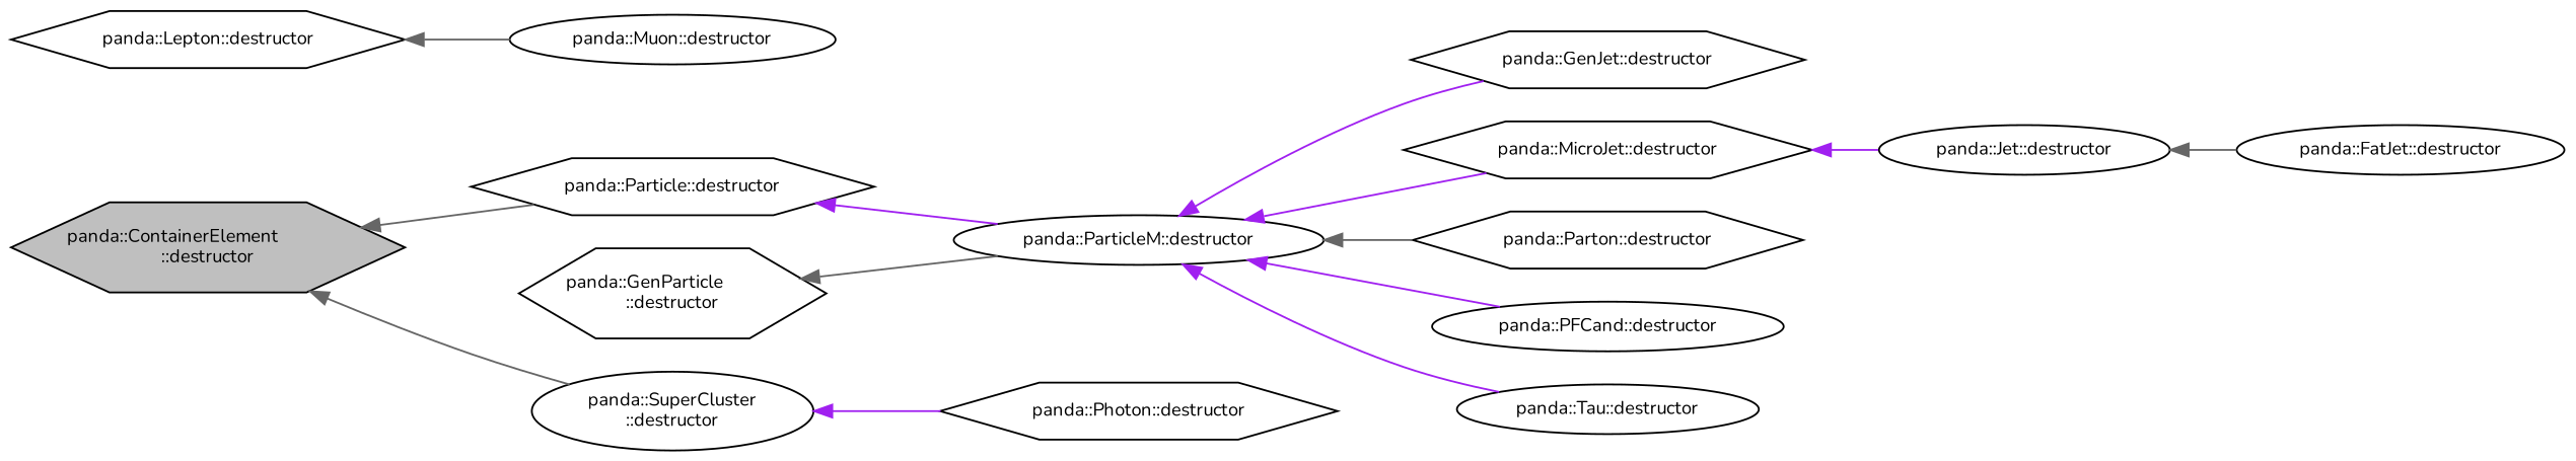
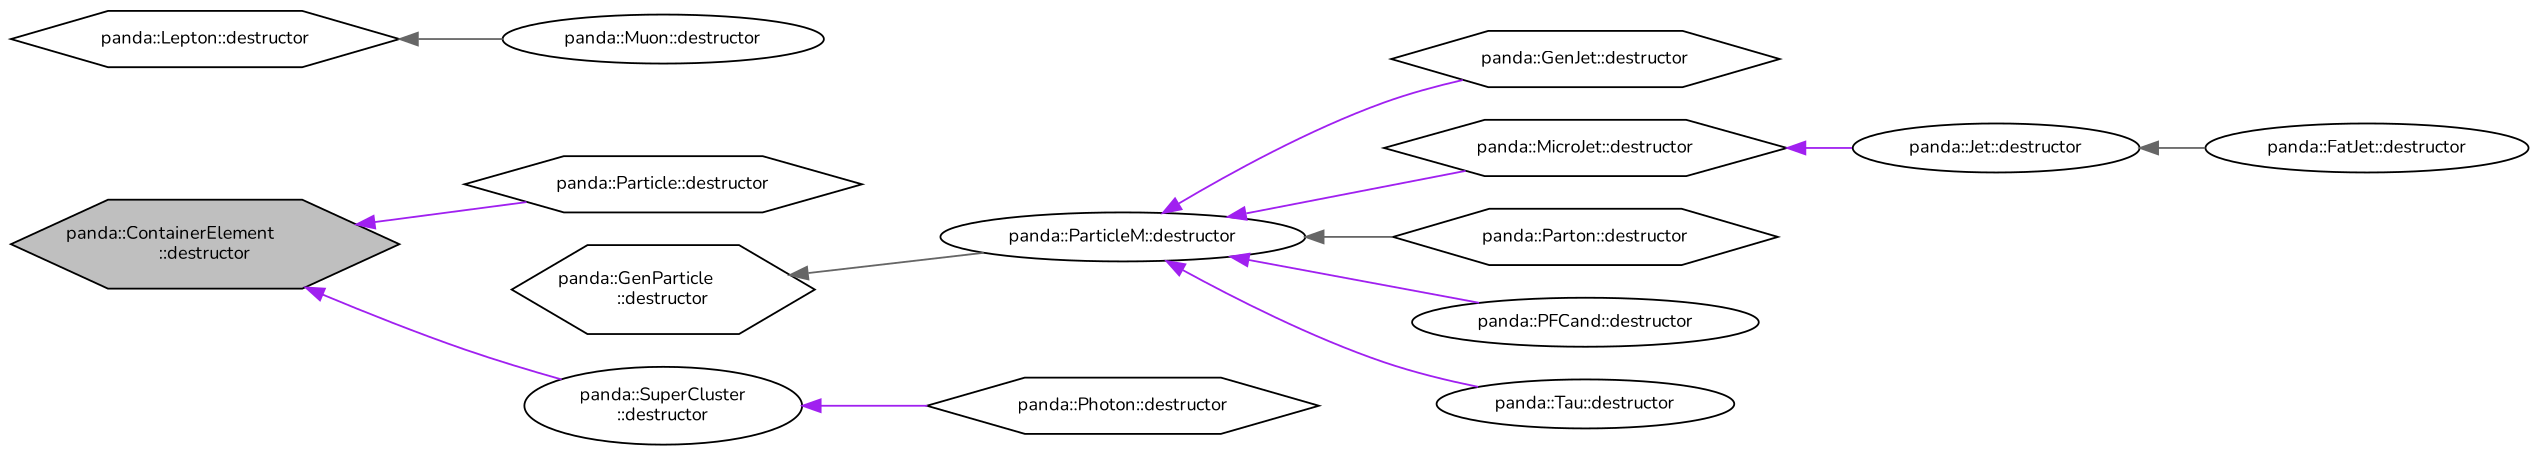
  digraph {
    fontname=Nunito
    rankdir=LR
    node [color=black fillcolor=white fontname=Nunito fontsize=10 shape=hexagon style=filled]
    edge [color=purple dir=back fontname=Nunito fontsize=10 labelfontname=Helvetica labelfontsize=10 style=solid]
    n1 [fillcolor=grey75 fontcolor=black height=0.2 label="panda::ContainerElement\l::destructor" width=0.4]
    n2 [height=0.2 label="panda::Particle::destructor" width=0.4]
    n3 [height=0.2 label="panda::SuperCluster\l::destructor" shape=ellipse width=0.4]
    n4 [height=0.2 label="panda::ParticleM::destructor" shape=ellipse width=0.4]
    n5 [height=0.2 label="panda::Photon::destructor" width=0.4]
    n6 [height=0.2 label="panda::Lepton::destructor" width=0.4]
    n7 [height=0.2 label="panda::Muon::destructor" shape=ellipse width=0.4]
    n8 [height=0.2 label="panda::GenJet::destructor" width=0.4]
    n9 [height=0.2 label="panda::MicroJet::destructor" width=0.4]
    n10 [height=0.2 label="panda::Parton::destructor" width=0.4]
    n11 [height=0.2 label="panda::PFCand::destructor" shape=ellipse width=0.4]
    n12 [height=0.2 label="panda::Tau::destructor" shape=ellipse width=0.4]
    n13 [height=0.2 label="panda::GenParticle\l::destructor" width=0.4]
    n14 [height=0.2 label="panda::Jet::destructor" shape=ellipse width=0.4]
    n15 [height=0.2 label="panda::FatJet::destructor" shape=ellipse width=0.4]
-   n1 -> n2 [color=gray40]
-   n1 -> n3 [color=gray40]
-   n2 -> n4
+   n1 -> n2
+   n1 -> n3
    n3 -> n5
    n4 -> n8
    n4 -> n9
    n4 -> n10 [color=gray40]
    n4 -> n11
    n4 -> n12
    n6 -> n7 [color=gray40]
    n9 -> n14
    n13 -> n4 [color=gray40]
    n14 -> n15 [color=gray40]
  }
